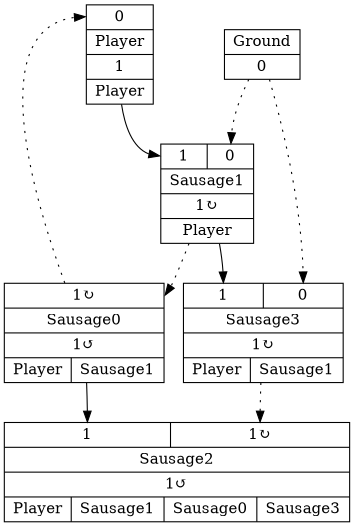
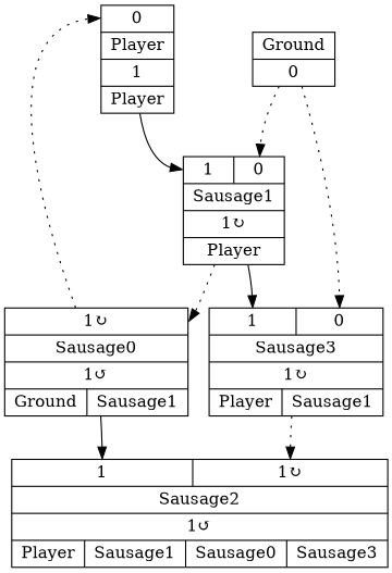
  digraph {
    node [shape=record]
    edge [headport=GroundP style=dotted]
    n1 [label="{{<GroundP>0}|{Player}|<PlayerOUT>1|{Player}}"]
    n2 [label="{{<Player>1|<GroundP>0}|{Sausage1}|<Sausage1OUT>1&#8635;|{Player}}"]
    n3 [label="{{<Sausage1>1|<GroundP>0}|{Sausage3}|<Sausage3OUT>1&#8635;|{Player|Sausage1}}"]
-   n4 [label="{{<Sausage1P>1&#8635;}|{Sausage0}|<Sausage0OUT>1&#8634;|{Player|Sausage1}}"]
+   n4 [label="{{<Sausage1P>1&#8635;}|{Sausage0}|<Sausage0OUT>1&#8634;|{Ground|Sausage1}}"]
    n5 [label="{{Ground}|<GroundOUT>0}"]
    n6 [label="{{<Sausage0>1|<Sausage3P>1&#8635;}|{Sausage2}|<Sausage2OUT>1&#8634;|{Player|Sausage1|Sausage0|Sausage3}}"]
    n1 -> n2 [headport=Player style=""]
    n2 -> n3 [headport=Sausage1 style=""]
    n2 -> n4 [headport=Sausage1P]
    n3 -> n6 [headport=Sausage3P]
    n4 -> n1
    n4 -> n6 [headport=Sausage0 style=""]
    n5 -> n2
    n5 -> n3
  }
